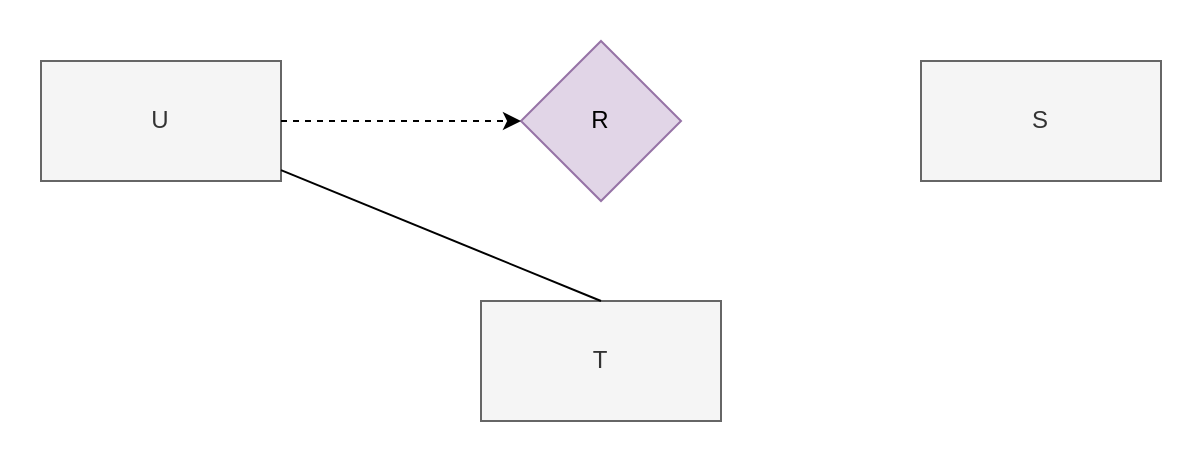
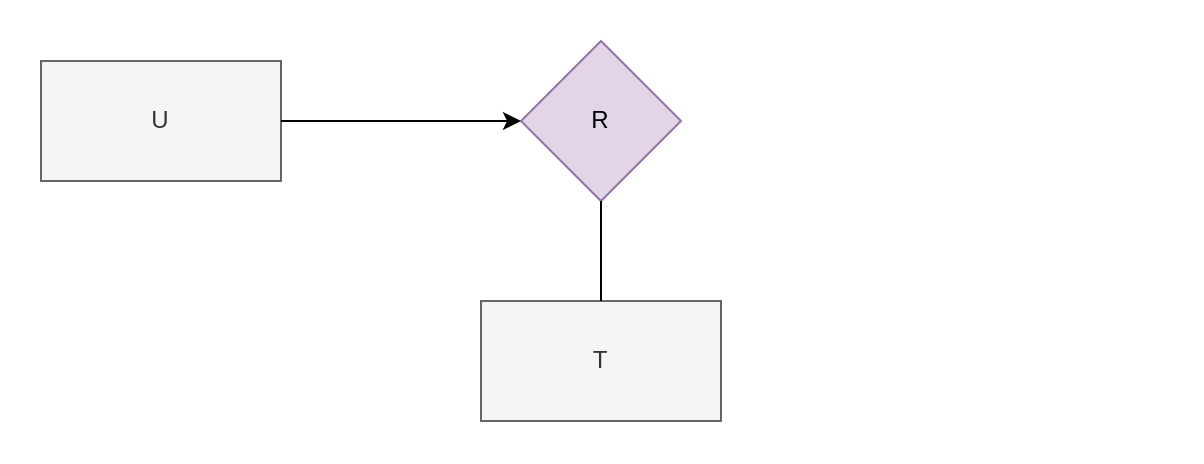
  <mxCell id="0" />
  <mxCell id="1" parent="0" />
  <mxCell id="2" value="U" style="rounded=0;whiteSpace=wrap;html=1;fillColor=#f5f5f5;fontColor=#333333;strokeColor=#666666;" vertex="1" parent="1"><mxGeometry x="20" y="30" width="120" height="60" as="geometry" /></mxCell>
  <mxCell id="3" value="R" style="rhombus;whiteSpace=wrap;html=1;fillColor=#e1d5e7;strokeColor=#9673a6;" vertex="1" parent="1"><mxGeometry x="260" y="20" width="80" height="80" as="geometry" /></mxCell>
- <mxCell id="4" value="S" style="rounded=0;whiteSpace=wrap;html=1;fillColor=#f5f5f5;fontColor=#333333;strokeColor=#666666;" vertex="1" parent="1"><mxGeometry x="460" y="30" width="120" height="60" as="geometry" /></mxCell>
  <mxCell id="5" value="T" style="rounded=0;whiteSpace=wrap;html=1;fillColor=#f5f5f5;fontColor=#333333;strokeColor=#666666;" vertex="1" parent="1"><mxGeometry x="240" y="150" width="120" height="60" as="geometry" /></mxCell>
- <mxCell id="6" value="" style="endArrow=classic;html=1;rounded=0;entryX=0;entryY=0.5;entryDx=0;entryDy=0;exitX=1;exitY=0.5;exitDx=0;exitDy=0;dashed=1;" edge="1" parent="1" source="2" target="3"><mxGeometry width="50" height="50" relative="1" as="geometry"><mxPoint x="320" y="280" as="sourcePoint" /><mxPoint x="370" y="230" as="targetPoint" /></mxGeometry></mxCell>
- <mxCell id="7" value="" style="endArrow=none;html=1;rounded=0;exitX=0.5;exitY=0;exitDx=0;exitDy=0;" edge="1" parent="1" source="5" target="2"><mxGeometry width="50" height="50" relative="1" as="geometry"><mxPoint x="320" y="280" as="sourcePoint" /><mxPoint x="370" y="230" as="targetPoint" /></mxGeometry></mxCell>
+ <mxCell id="6" value="" style="endArrow=classic;html=1;rounded=0;entryX=0;entryY=0.5;entryDx=0;entryDy=0;exitX=1;exitY=0.5;exitDx=0;exitDy=0;" edge="1" parent="1" source="2" target="3"><mxGeometry width="50" height="50" relative="1" as="geometry"><mxPoint x="320" y="280" as="sourcePoint" /><mxPoint x="370" y="230" as="targetPoint" /></mxGeometry></mxCell>
+ <mxCell id="7" value="" style="endArrow=none;html=1;rounded=0;entryX=0.5;entryY=1;entryDx=0;entryDy=0;exitX=0.5;exitY=0;exitDx=0;exitDy=0;" edge="1" parent="1" source="5" target="3"><mxGeometry width="50" height="50" relative="1" as="geometry"><mxPoint x="320" y="280" as="sourcePoint" /><mxPoint x="370" y="230" as="targetPoint" /></mxGeometry></mxCell>
